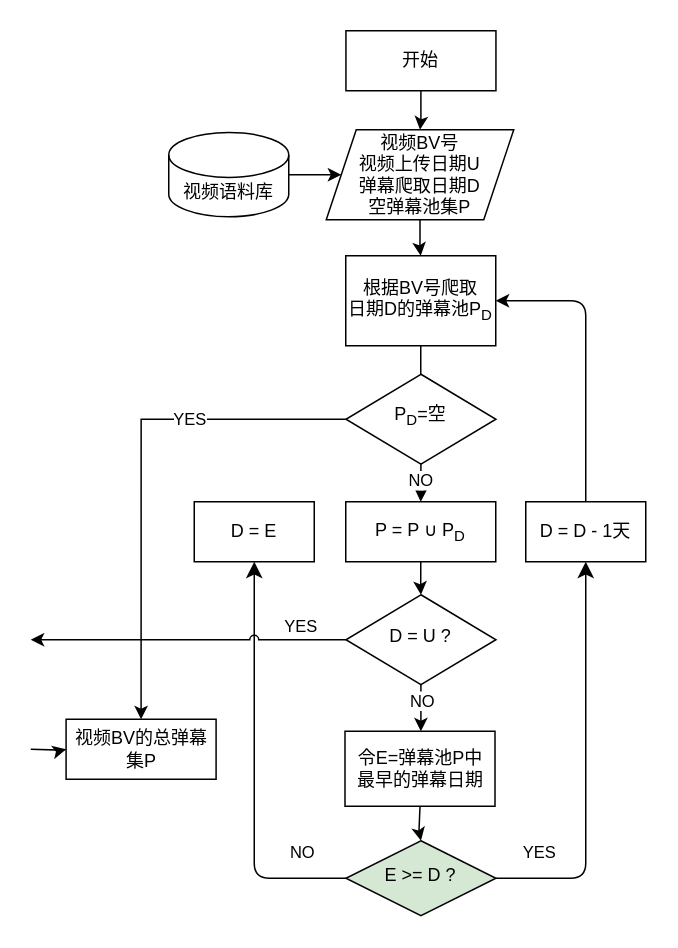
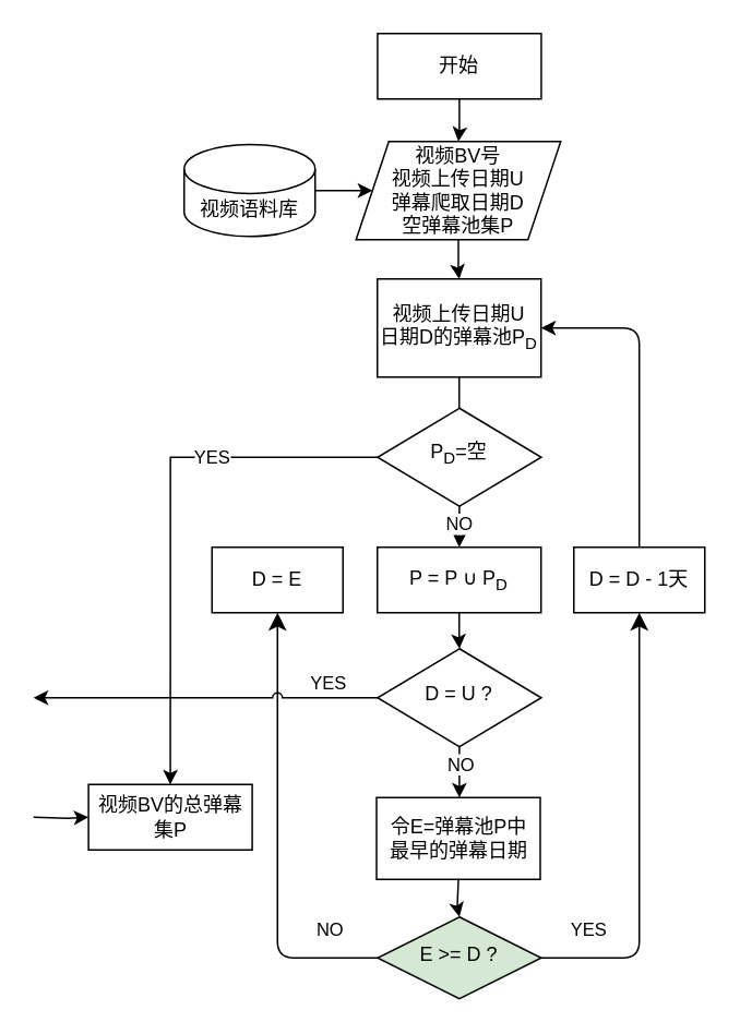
  <mxCell id="0" />
  <mxCell id="1" parent="0" />
  <mxCell id="2" value="NO" style="jettySize=auto;orthogonalLoop=1;fontSize=11;endArrow=classic;endFill=1;endSize=8;strokeWidth=1;shadow=0;labelBackgroundColor=none;edgeStyle=orthogonalEdgeStyle;entryX=0.5;entryY=1;entryDx=0;entryDy=0;html=1;exitX=0;exitY=0.5;exitDx=0;exitDy=0;" parent="1" source="4" target="11" edge="1"><mxGeometry x="-0.785" y="-17" relative="1" as="geometry"><mxPoint as="offset" /><mxPoint x="111.5" y="546" as="targetPoint" /><Array as="points"><mxPoint x="169" y="585" /></Array></mxGeometry></mxCell>
  <mxCell id="3" value="YES" style="edgeStyle=orthogonalEdgeStyle;html=1;jettySize=auto;orthogonalLoop=1;fontSize=11;endArrow=classic;endFill=1;endSize=8;strokeWidth=1;shadow=0;labelBackgroundColor=none;entryX=0.5;entryY=1;entryDx=0;entryDy=0;exitX=1;exitY=0.5;exitDx=0;exitDy=0;" parent="1" source="4" target="6" edge="1"><mxGeometry x="-0.786" y="17" relative="1" as="geometry"><mxPoint as="offset" /><mxPoint x="351" y="626" as="sourcePoint" /><mxPoint x="448.5" y="546" as="targetPoint" /></mxGeometry></mxCell>
  <mxCell id="4" value="E &amp;gt;= D ?" style="rhombus;whiteSpace=wrap;html=1;shadow=0;fontFamily=Helvetica;fontSize=12;align=center;strokeWidth=1;spacing=6;spacingTop=-4;fillColor=#d5e8d4;" parent="1" vertex="1"><mxGeometry x="230.13" y="560" width="100" height="50" as="geometry" /></mxCell>
  <mxCell id="5" value="" style="edgeStyle=orthogonalEdgeStyle;orthogonalLoop=1;jettySize=auto;html=1;entryX=1;entryY=0.5;entryDx=0;entryDy=0;exitX=0.5;exitY=0;exitDx=0;exitDy=0;" parent="1" source="6" target="8" edge="1"><mxGeometry relative="1" as="geometry"><mxPoint x="511.5" y="199" as="targetPoint" /><Array as="points"><mxPoint x="390" y="200" /></Array></mxGeometry></mxCell>
  <mxCell id="6" value="D = D - 1天" style="whiteSpace=wrap;html=1;fontSize=12;glass=0;strokeWidth=1;shadow=0;" parent="1" vertex="1"><mxGeometry x="350" y="334" width="80" height="40" as="geometry" /></mxCell>
  <mxCell id="7" value="" style="edgeStyle=orthogonalEdgeStyle;rounded=0;orthogonalLoop=1;jettySize=auto;html=1;entryX=0.5;entryY=0;entryDx=0;entryDy=0;" edge="1" parent="1" source="8" target="27"><mxGeometry relative="1" as="geometry"><mxPoint x="410" y="200" as="targetPoint" /></mxGeometry></mxCell>
- <mxCell id="8" value="根据BV号爬取&lt;br&gt;日期D的弹幕池P&lt;sub&gt;D&lt;/sub&gt;" style="whiteSpace=wrap;html=1;fontSize=12;glass=0;strokeWidth=1;shadow=0;" parent="1" vertex="1"><mxGeometry x="230" y="170" width="100" height="60" as="geometry" /></mxCell>
+ <mxCell id="8" value="视频上传日期U&lt;br&gt;日期D的弹幕池P&lt;sub&gt;D&lt;/sub&gt;" style="whiteSpace=wrap;html=1;fontSize=12;glass=0;strokeWidth=1;shadow=0;" parent="1" vertex="1"><mxGeometry x="230" y="170" width="100" height="60" as="geometry" /></mxCell>
  <mxCell id="9" value="" style="edgeStyle=orthogonalEdgeStyle;orthogonalLoop=1;jettySize=auto;html=1;" parent="1" source="10" target="8" edge="1"><mxGeometry relative="1" as="geometry" /></mxCell>
  <mxCell id="10" value="&lt;span&gt;视频BV号&lt;br&gt;&lt;/span&gt;视频上传日期U&lt;span&gt;&lt;br&gt;弹幕爬取日期D&lt;br&gt;&lt;/span&gt;&lt;span&gt;空弹幕池集P&lt;br&gt;&lt;/span&gt;" style="shape=parallelogram;perimeter=parallelogramPerimeter;whiteSpace=wrap;html=1;fixedSize=1;" parent="1" vertex="1"><mxGeometry x="217" y="86" width="125" height="60" as="geometry" /></mxCell>
  <mxCell id="11" value="D = E" style="whiteSpace=wrap;html=1;fontSize=12;glass=0;strokeWidth=1;shadow=0;" parent="1" vertex="1"><mxGeometry x="129" y="334" width="80" height="40" as="geometry" /></mxCell>
  <mxCell id="12" value="" style="edgeStyle=orthogonalEdgeStyle;orthogonalLoop=1;jettySize=auto;html=1;" parent="1" source="13" target="10" edge="1"><mxGeometry relative="1" as="geometry" /></mxCell>
  <mxCell id="13" value="视频语料库" style="shape=cylinder3;whiteSpace=wrap;html=1;boundedLbl=1;backgroundOutline=1;size=15;" parent="1" vertex="1"><mxGeometry x="112" y="87.75" width="80" height="56.25" as="geometry" /></mxCell>
  <mxCell id="14" value="" style="edgeStyle=orthogonalEdgeStyle;orthogonalLoop=1;jettySize=auto;html=1;" parent="1" source="15" target="10" edge="1"><mxGeometry relative="1" as="geometry" /></mxCell>
  <mxCell id="15" value="开始" style="whiteSpace=wrap;html=1;arcSize=50;" parent="1" vertex="1"><mxGeometry x="230.13" y="20" width="100" height="40" as="geometry" /></mxCell>
  <mxCell id="16" value="" style="edgeStyle=orthogonalEdgeStyle;orthogonalLoop=1;jettySize=auto;html=1;entryX=0.5;entryY=0;entryDx=0;entryDy=0;" parent="1" source="17" target="24" edge="1"><mxGeometry relative="1" as="geometry" /></mxCell>
  <mxCell id="17" value="&lt;span style=&quot;font-family: &amp;#34;helvetica&amp;#34;&quot;&gt;P = P ∪ P&lt;sub&gt;D&lt;/sub&gt;&lt;br&gt;&lt;/span&gt;" style="whiteSpace=wrap;html=1;fontSize=12;glass=0;strokeWidth=1;shadow=0;" parent="1" vertex="1"><mxGeometry x="230" y="334" width="100" height="40" as="geometry" /></mxCell>
  <mxCell id="18" value="" style="edgeStyle=orthogonalEdgeStyle;jumpStyle=arc;orthogonalLoop=1;jettySize=auto;html=1;entryX=0.5;entryY=0;entryDx=0;entryDy=0;" parent="1" source="19" target="4" edge="1"><mxGeometry relative="1" as="geometry"><mxPoint x="280" y="620" as="targetPoint" /></mxGeometry></mxCell>
  <mxCell id="19" value="&lt;span style=&quot;font-family: &amp;#34;helvetica&amp;#34;&quot;&gt;令E=弹幕池&lt;/span&gt;P中&lt;span style=&quot;font-family: &amp;#34;helvetica&amp;#34;&quot;&gt;&lt;br&gt;最早的弹幕日期&lt;/span&gt;" style="whiteSpace=wrap;html=1;fontSize=12;glass=0;strokeWidth=1;shadow=0;" parent="1" vertex="1"><mxGeometry x="229.5" y="487" width="100" height="50" as="geometry" /></mxCell>
  <mxCell id="20" value="" style="edgeStyle=orthogonalEdgeStyle;jumpStyle=arc;orthogonalLoop=1;jettySize=auto;html=1;" parent="1" source="24" target="19" edge="1"><mxGeometry relative="1" as="geometry"><Array as="points"><mxPoint x="280" y="476" /><mxPoint x="280" y="476" /></Array></mxGeometry></mxCell>
  <mxCell id="21" value="NO" style="edgeLabel;html=1;align=center;verticalAlign=middle;resizable=0;points=[];" parent="20" vertex="1" connectable="0"><mxGeometry x="-0.399" relative="1" as="geometry"><mxPoint y="2" as="offset" /></mxGeometry></mxCell>
  <mxCell id="22" value="" style="edgeStyle=orthogonalEdgeStyle;curved=0;rounded=1;sketch=0;orthogonalLoop=1;jettySize=auto;html=1;jumpStyle=arc;entryX=1;entryY=0.5;entryDx=0;entryDy=0;" parent="1" source="24" edge="1"><mxGeometry relative="1" as="geometry"><mxPoint x="20" y="426" as="targetPoint" /></mxGeometry></mxCell>
  <mxCell id="23" value="YES" style="edgeLabel;html=1;align=center;verticalAlign=middle;resizable=0;points=[];" parent="22" vertex="1" connectable="0"><mxGeometry x="-0.649" y="-1" relative="1" as="geometry"><mxPoint x="6" y="-9" as="offset" /></mxGeometry></mxCell>
  <mxCell id="24" value="D = U ?" style="rhombus;whiteSpace=wrap;html=1;shadow=0;fontFamily=Helvetica;fontSize=12;align=center;strokeWidth=1;spacing=6;spacingTop=-4;" parent="1" vertex="1"><mxGeometry x="230.13" y="396" width="100" height="60" as="geometry" /></mxCell>
  <mxCell id="25" value="NO" style="edgeStyle=orthogonalEdgeStyle;rounded=0;orthogonalLoop=1;jettySize=auto;html=1;" edge="1" parent="1" source="27"><mxGeometry x="-0.335" relative="1" as="geometry"><mxPoint x="280" y="334" as="targetPoint" /><mxPoint y="3" as="offset" /></mxGeometry></mxCell>
  <mxCell id="26" value="YES" style="edgeStyle=orthogonalEdgeStyle;rounded=0;orthogonalLoop=1;jettySize=auto;html=1;entryX=0.5;entryY=0;entryDx=0;entryDy=0;" edge="1" parent="1" source="27" target="29"><mxGeometry x="-0.379" relative="1" as="geometry"><mxPoint x="97.37" y="499" as="targetPoint" /><mxPoint as="offset" /></mxGeometry></mxCell>
  <mxCell id="27" value="P&lt;sub&gt;D&lt;/sub&gt;=空" style="rhombus;whiteSpace=wrap;html=1;shadow=0;fontFamily=Helvetica;fontSize=12;align=center;strokeWidth=1;spacing=6;spacingTop=-4;" vertex="1" parent="1"><mxGeometry x="230.13" y="249" width="100" height="60" as="geometry" /></mxCell>
  <mxCell id="28" value="" style="edgeStyle=orthogonalEdgeStyle;rounded=0;orthogonalLoop=1;jettySize=auto;html=1;" edge="1" parent="1" target="29"><mxGeometry relative="1" as="geometry"><mxPoint x="20" y="499.059" as="sourcePoint" /></mxGeometry></mxCell>
- <mxCell id="29" value="&lt;span style=&quot;font-family: &amp;#34;helvetica&amp;#34;&quot;&gt;视频BV的总弹幕集P&lt;br&gt;&lt;/span&gt;" style="whiteSpace=wrap;html=1;fontSize=12;glass=0;strokeWidth=1;shadow=0;" vertex="1" parent="1"><mxGeometry x="43.56" y="479" width="100" height="40" as="geometry" /></mxCell>
+ <mxCell id="29" value="&lt;span style=&quot;font-family: &amp;#34;helvetica&amp;#34;&quot;&gt;视频BV的总弹幕集P&lt;br&gt;&lt;/span&gt;" style="whiteSpace=wrap;html=1;fontSize=12;glass=0;strokeWidth=1;shadow=0;" vertex="1" parent="1"><mxGeometry x="53.56" y="479" width="100" height="40" as="geometry" /></mxCell>
